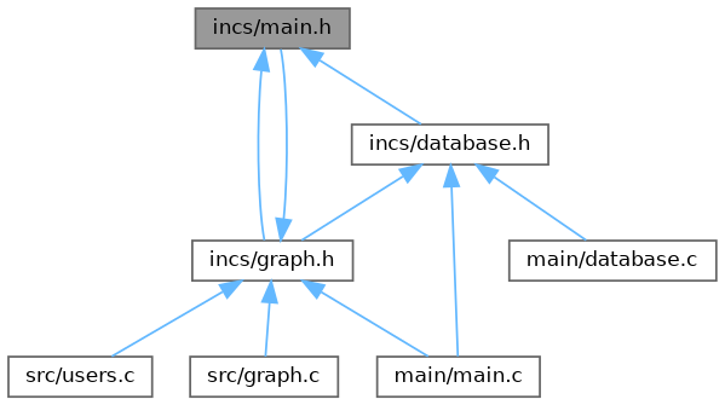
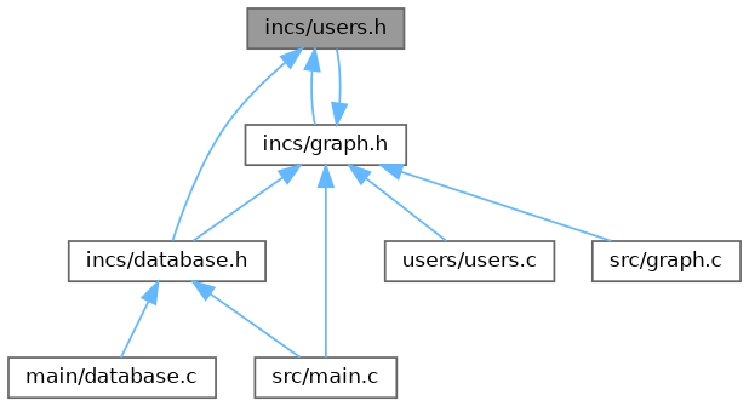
  digraph {
    node [color=grey40 fillcolor=white fontname=Helvetica fontsize=10 shape=box style=filled]
    edge [color=steelblue1 dir=back fontname=Helvetica fontsize=10 labelfontname=Helvetica labelfontsize=10 style=solid]
-   n1 [color=gray40 fillcolor=grey60 fontcolor=black height=0.2 label="incs/main.h" width=0.4]
+   n1 [color=gray40 fillcolor=grey60 fontcolor=black height=0.2 label="incs/users.h" width=0.4]
    n2 [height=0.2 label="incs/database.h" width=0.4]
    n3 [height=0.2 label="incs/graph.h" width=0.4]
-   n4 [height=0.2 label="main/main.c" width=0.4]
+   n4 [height=0.2 label="src/main.c" width=0.4]
    n5 [height=0.2 label="main/database.c" width=0.4]
-   n6 [height=0.2 label="src/users.c" width=0.4]
+   n6 [height=0.2 label="users/users.c" width=0.4]
    n7 [height=0.2 label="src/graph.c" width=0.4]
    n1 -> n2
    n1 -> n3
    n2 -> n4
    n2 -> n5
    n3 -> n1
-   n2 -> n3
+   n3 -> n2
    n3 -> n4
    n3 -> n6
    n3 -> n7
  }
